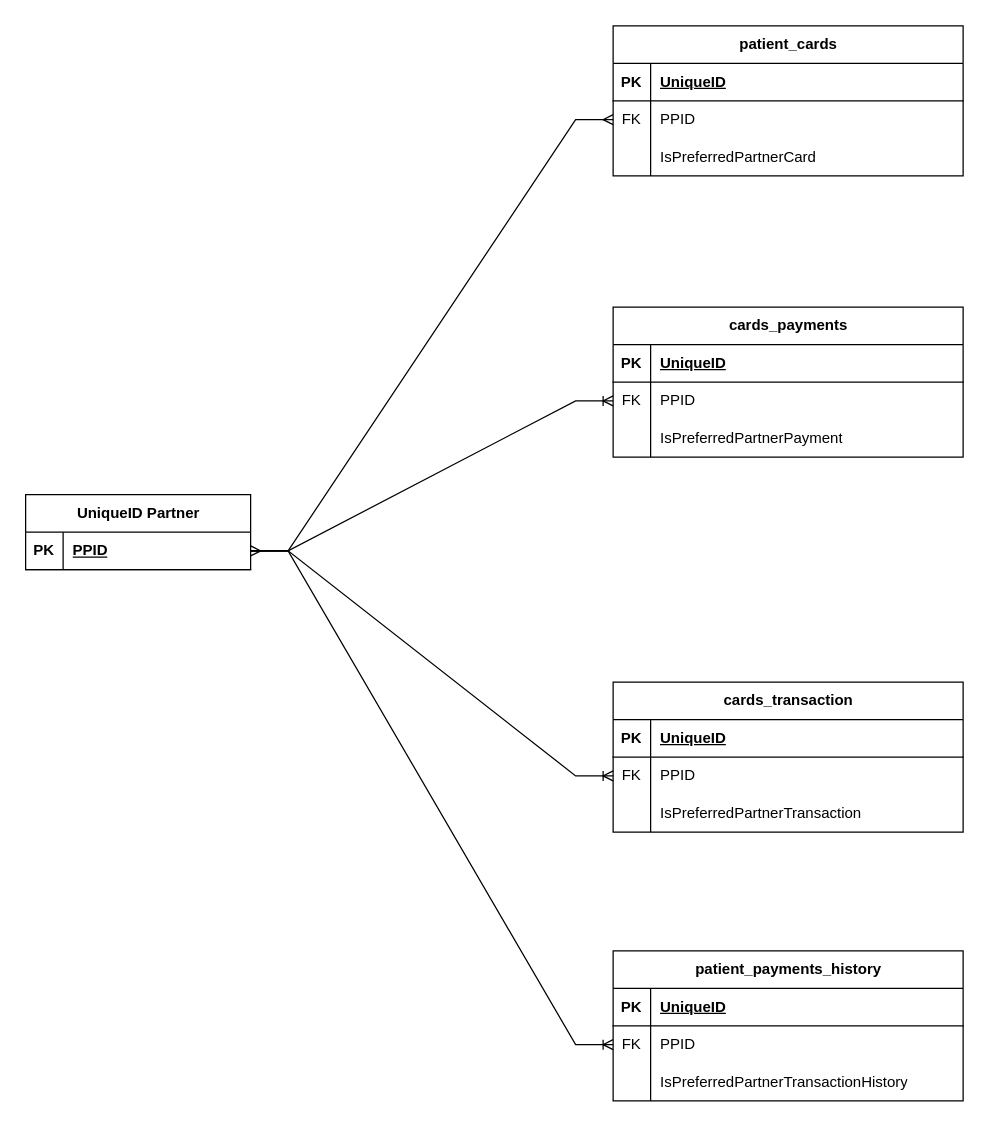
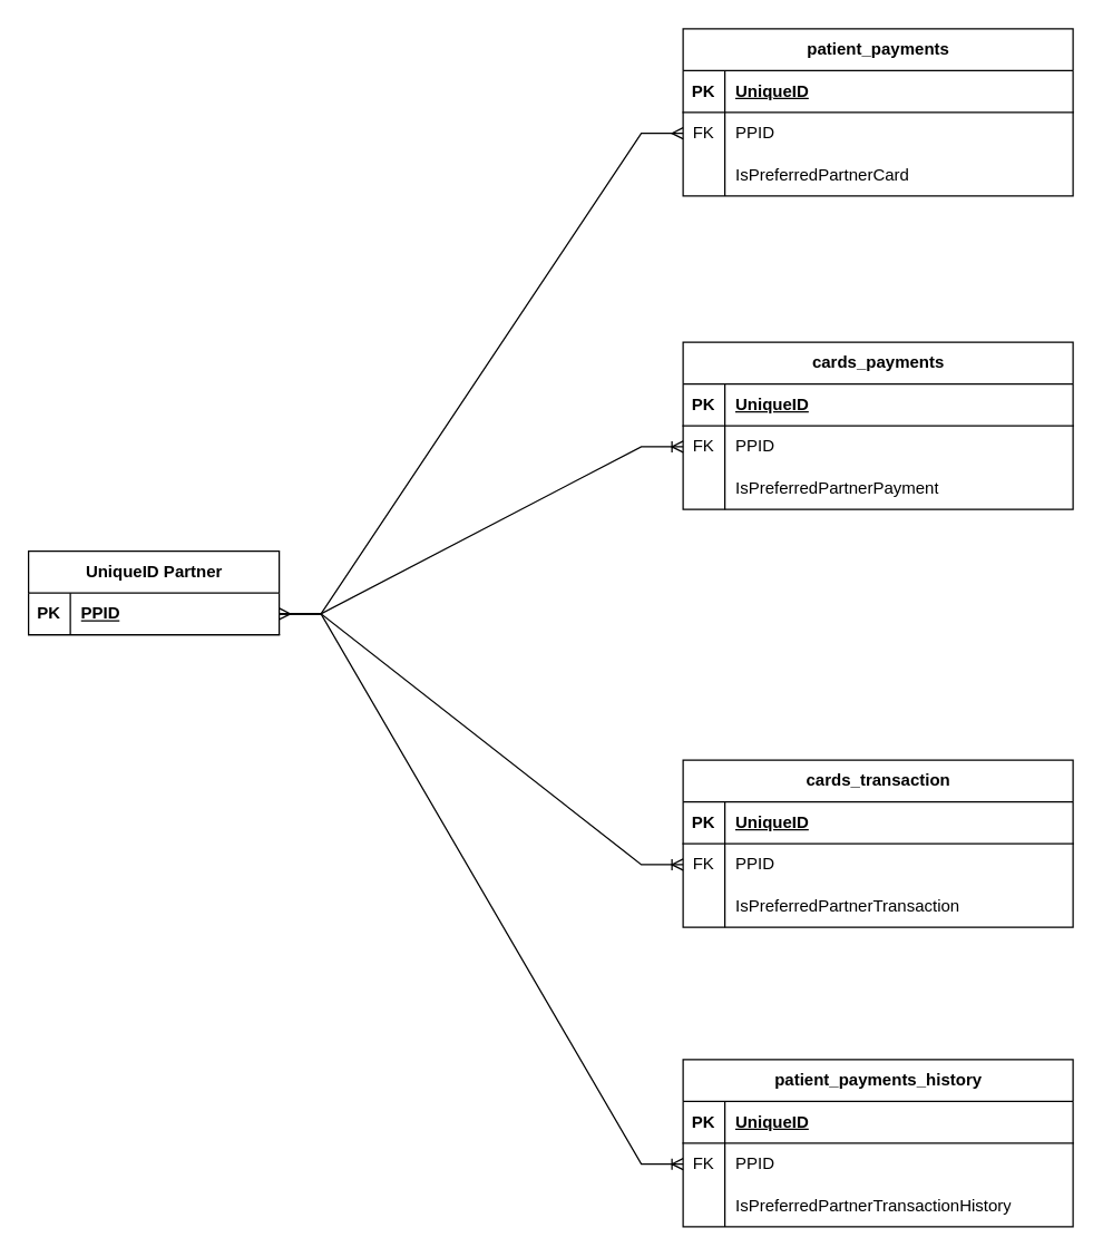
  <mxCell id="0" />
  <mxCell id="1" parent="0" />
- <mxCell id="2" value="patient_cards" style="shape=table;startSize=30;container=1;collapsible=1;childLayout=tableLayout;fixedRows=1;rowLines=0;fontStyle=1;align=center;resizeLast=1;html=1;" vertex="1" parent="1"><mxGeometry x="490" y="20" width="280" height="120" as="geometry" /></mxCell>
+ <mxCell id="2" value="patient_payments" style="shape=table;startSize=30;container=1;collapsible=1;childLayout=tableLayout;fixedRows=1;rowLines=0;fontStyle=1;align=center;resizeLast=1;html=1;" vertex="1" parent="1"><mxGeometry x="490" y="20" width="280" height="120" as="geometry" /></mxCell>
  <mxCell id="3" value="" style="shape=tableRow;horizontal=0;startSize=0;swimlaneHead=0;swimlaneBody=0;fillColor=none;collapsible=0;dropTarget=0;points=[[0,0.5],[1,0.5]];portConstraint=eastwest;top=0;left=0;right=0;bottom=1;" vertex="1" parent="2"><mxGeometry y="30" width="280" height="30" as="geometry" /></mxCell>
  <mxCell id="4" value="PK" style="shape=partialRectangle;connectable=0;fillColor=none;top=0;left=0;bottom=0;right=0;fontStyle=1;overflow=hidden;whiteSpace=wrap;html=1;" vertex="1" parent="3"><mxGeometry width="30" height="30" as="geometry"><mxRectangle width="30" height="30" as="alternateBounds" /></mxGeometry></mxCell>
  <mxCell id="5" value="UniqueID" style="shape=partialRectangle;connectable=0;fillColor=none;top=0;left=0;bottom=0;right=0;align=left;spacingLeft=6;fontStyle=5;overflow=hidden;whiteSpace=wrap;html=1;" vertex="1" parent="3"><mxGeometry x="30" width="250" height="30" as="geometry"><mxRectangle width="250" height="30" as="alternateBounds" /></mxGeometry></mxCell>
  <mxCell id="6" value="" style="shape=tableRow;horizontal=0;startSize=0;swimlaneHead=0;swimlaneBody=0;fillColor=none;collapsible=0;dropTarget=0;points=[[0,0.5],[1,0.5]];portConstraint=eastwest;top=0;left=0;right=0;bottom=0;" vertex="1" parent="2"><mxGeometry y="60" width="280" height="30" as="geometry" /></mxCell>
  <mxCell id="7" value="FK" style="shape=partialRectangle;connectable=0;fillColor=none;top=0;left=0;bottom=0;right=0;editable=1;overflow=hidden;whiteSpace=wrap;html=1;" vertex="1" parent="6"><mxGeometry width="30" height="30" as="geometry"><mxRectangle width="30" height="30" as="alternateBounds" /></mxGeometry></mxCell>
  <mxCell id="8" value="PPID" style="shape=partialRectangle;connectable=0;fillColor=none;top=0;left=0;bottom=0;right=0;align=left;spacingLeft=6;overflow=hidden;whiteSpace=wrap;html=1;" vertex="1" parent="6"><mxGeometry x="30" width="250" height="30" as="geometry"><mxRectangle width="250" height="30" as="alternateBounds" /></mxGeometry></mxCell>
  <mxCell id="9" value="" style="shape=tableRow;horizontal=0;startSize=0;swimlaneHead=0;swimlaneBody=0;fillColor=none;collapsible=0;dropTarget=0;points=[[0,0.5],[1,0.5]];portConstraint=eastwest;top=0;left=0;right=0;bottom=0;" vertex="1" parent="2"><mxGeometry y="90" width="280" height="30" as="geometry" /></mxCell>
  <mxCell id="10" value="" style="shape=partialRectangle;connectable=0;fillColor=none;top=0;left=0;bottom=0;right=0;editable=1;overflow=hidden;whiteSpace=wrap;html=1;" vertex="1" parent="9"><mxGeometry width="30" height="30" as="geometry"><mxRectangle width="30" height="30" as="alternateBounds" /></mxGeometry></mxCell>
  <mxCell id="11" value="IsPreferredPartnerCard" style="shape=partialRectangle;connectable=0;fillColor=none;top=0;left=0;bottom=0;right=0;align=left;spacingLeft=6;overflow=hidden;whiteSpace=wrap;html=1;" vertex="1" parent="9"><mxGeometry x="30" width="250" height="30" as="geometry"><mxRectangle width="250" height="30" as="alternateBounds" /></mxGeometry></mxCell>
  <mxCell id="12" value="cards_payments" style="shape=table;startSize=30;container=1;collapsible=1;childLayout=tableLayout;fixedRows=1;rowLines=0;fontStyle=1;align=center;resizeLast=1;html=1;" vertex="1" parent="1"><mxGeometry x="490" y="245" width="280" height="120" as="geometry" /></mxCell>
  <mxCell id="13" value="" style="shape=tableRow;horizontal=0;startSize=0;swimlaneHead=0;swimlaneBody=0;fillColor=none;collapsible=0;dropTarget=0;points=[[0,0.5],[1,0.5]];portConstraint=eastwest;top=0;left=0;right=0;bottom=1;" vertex="1" parent="12"><mxGeometry y="30" width="280" height="30" as="geometry" /></mxCell>
  <mxCell id="14" value="PK" style="shape=partialRectangle;connectable=0;fillColor=none;top=0;left=0;bottom=0;right=0;fontStyle=1;overflow=hidden;whiteSpace=wrap;html=1;" vertex="1" parent="13"><mxGeometry width="30" height="30" as="geometry"><mxRectangle width="30" height="30" as="alternateBounds" /></mxGeometry></mxCell>
  <mxCell id="15" value="UniqueID" style="shape=partialRectangle;connectable=0;fillColor=none;top=0;left=0;bottom=0;right=0;align=left;spacingLeft=6;fontStyle=5;overflow=hidden;whiteSpace=wrap;html=1;" vertex="1" parent="13"><mxGeometry x="30" width="250" height="30" as="geometry"><mxRectangle width="250" height="30" as="alternateBounds" /></mxGeometry></mxCell>
  <mxCell id="16" value="" style="shape=tableRow;horizontal=0;startSize=0;swimlaneHead=0;swimlaneBody=0;fillColor=none;collapsible=0;dropTarget=0;points=[[0,0.5],[1,0.5]];portConstraint=eastwest;top=0;left=0;right=0;bottom=0;" vertex="1" parent="12"><mxGeometry y="60" width="280" height="30" as="geometry" /></mxCell>
  <mxCell id="17" value="FK" style="shape=partialRectangle;connectable=0;fillColor=none;top=0;left=0;bottom=0;right=0;editable=1;overflow=hidden;whiteSpace=wrap;html=1;" vertex="1" parent="16"><mxGeometry width="30" height="30" as="geometry"><mxRectangle width="30" height="30" as="alternateBounds" /></mxGeometry></mxCell>
  <mxCell id="18" value="PPID" style="shape=partialRectangle;connectable=0;fillColor=none;top=0;left=0;bottom=0;right=0;align=left;spacingLeft=6;overflow=hidden;whiteSpace=wrap;html=1;" vertex="1" parent="16"><mxGeometry x="30" width="250" height="30" as="geometry"><mxRectangle width="250" height="30" as="alternateBounds" /></mxGeometry></mxCell>
  <mxCell id="19" value="" style="shape=tableRow;horizontal=0;startSize=0;swimlaneHead=0;swimlaneBody=0;fillColor=none;collapsible=0;dropTarget=0;points=[[0,0.5],[1,0.5]];portConstraint=eastwest;top=0;left=0;right=0;bottom=0;" vertex="1" parent="12"><mxGeometry y="90" width="280" height="30" as="geometry" /></mxCell>
  <mxCell id="20" value="" style="shape=partialRectangle;connectable=0;fillColor=none;top=0;left=0;bottom=0;right=0;editable=1;overflow=hidden;whiteSpace=wrap;html=1;" vertex="1" parent="19"><mxGeometry width="30" height="30" as="geometry"><mxRectangle width="30" height="30" as="alternateBounds" /></mxGeometry></mxCell>
  <mxCell id="21" value="IsPreferredPartnerPayment" style="shape=partialRectangle;connectable=0;fillColor=none;top=0;left=0;bottom=0;right=0;align=left;spacingLeft=6;overflow=hidden;whiteSpace=wrap;html=1;" vertex="1" parent="19"><mxGeometry x="30" width="250" height="30" as="geometry"><mxRectangle width="250" height="30" as="alternateBounds" /></mxGeometry></mxCell>
  <mxCell id="22" value="cards_transaction" style="shape=table;startSize=30;container=1;collapsible=1;childLayout=tableLayout;fixedRows=1;rowLines=0;fontStyle=1;align=center;resizeLast=1;html=1;" vertex="1" parent="1"><mxGeometry x="490" y="545" width="280" height="120" as="geometry" /></mxCell>
  <mxCell id="23" value="" style="shape=tableRow;horizontal=0;startSize=0;swimlaneHead=0;swimlaneBody=0;fillColor=none;collapsible=0;dropTarget=0;points=[[0,0.5],[1,0.5]];portConstraint=eastwest;top=0;left=0;right=0;bottom=1;" vertex="1" parent="22"><mxGeometry y="30" width="280" height="30" as="geometry" /></mxCell>
  <mxCell id="24" value="PK" style="shape=partialRectangle;connectable=0;fillColor=none;top=0;left=0;bottom=0;right=0;fontStyle=1;overflow=hidden;whiteSpace=wrap;html=1;" vertex="1" parent="23"><mxGeometry width="30" height="30" as="geometry"><mxRectangle width="30" height="30" as="alternateBounds" /></mxGeometry></mxCell>
  <mxCell id="25" value="UniqueID" style="shape=partialRectangle;connectable=0;fillColor=none;top=0;left=0;bottom=0;right=0;align=left;spacingLeft=6;fontStyle=5;overflow=hidden;whiteSpace=wrap;html=1;" vertex="1" parent="23"><mxGeometry x="30" width="250" height="30" as="geometry"><mxRectangle width="250" height="30" as="alternateBounds" /></mxGeometry></mxCell>
  <mxCell id="26" value="" style="shape=tableRow;horizontal=0;startSize=0;swimlaneHead=0;swimlaneBody=0;fillColor=none;collapsible=0;dropTarget=0;points=[[0,0.5],[1,0.5]];portConstraint=eastwest;top=0;left=0;right=0;bottom=0;" vertex="1" parent="22"><mxGeometry y="60" width="280" height="30" as="geometry" /></mxCell>
  <mxCell id="27" value="FK" style="shape=partialRectangle;connectable=0;fillColor=none;top=0;left=0;bottom=0;right=0;editable=1;overflow=hidden;whiteSpace=wrap;html=1;" vertex="1" parent="26"><mxGeometry width="30" height="30" as="geometry"><mxRectangle width="30" height="30" as="alternateBounds" /></mxGeometry></mxCell>
  <mxCell id="28" value="PPID" style="shape=partialRectangle;connectable=0;fillColor=none;top=0;left=0;bottom=0;right=0;align=left;spacingLeft=6;overflow=hidden;whiteSpace=wrap;html=1;" vertex="1" parent="26"><mxGeometry x="30" width="250" height="30" as="geometry"><mxRectangle width="250" height="30" as="alternateBounds" /></mxGeometry></mxCell>
  <mxCell id="29" value="" style="shape=tableRow;horizontal=0;startSize=0;swimlaneHead=0;swimlaneBody=0;fillColor=none;collapsible=0;dropTarget=0;points=[[0,0.5],[1,0.5]];portConstraint=eastwest;top=0;left=0;right=0;bottom=0;" vertex="1" parent="22"><mxGeometry y="90" width="280" height="30" as="geometry" /></mxCell>
  <mxCell id="30" value="" style="shape=partialRectangle;connectable=0;fillColor=none;top=0;left=0;bottom=0;right=0;editable=1;overflow=hidden;whiteSpace=wrap;html=1;" vertex="1" parent="29"><mxGeometry width="30" height="30" as="geometry"><mxRectangle width="30" height="30" as="alternateBounds" /></mxGeometry></mxCell>
  <mxCell id="31" value="IsPreferredPartnerTransaction" style="shape=partialRectangle;connectable=0;fillColor=none;top=0;left=0;bottom=0;right=0;align=left;spacingLeft=6;overflow=hidden;whiteSpace=wrap;html=1;" vertex="1" parent="29"><mxGeometry x="30" width="250" height="30" as="geometry"><mxRectangle width="250" height="30" as="alternateBounds" /></mxGeometry></mxCell>
  <mxCell id="32" value="patient_payments_history" style="shape=table;startSize=30;container=1;collapsible=1;childLayout=tableLayout;fixedRows=1;rowLines=0;fontStyle=1;align=center;resizeLast=1;html=1;" vertex="1" parent="1"><mxGeometry x="490" y="760" width="280" height="120" as="geometry" /></mxCell>
  <mxCell id="33" value="" style="shape=tableRow;horizontal=0;startSize=0;swimlaneHead=0;swimlaneBody=0;fillColor=none;collapsible=0;dropTarget=0;points=[[0,0.5],[1,0.5]];portConstraint=eastwest;top=0;left=0;right=0;bottom=1;" vertex="1" parent="32"><mxGeometry y="30" width="280" height="30" as="geometry" /></mxCell>
  <mxCell id="34" value="PK" style="shape=partialRectangle;connectable=0;fillColor=none;top=0;left=0;bottom=0;right=0;fontStyle=1;overflow=hidden;whiteSpace=wrap;html=1;" vertex="1" parent="33"><mxGeometry width="30" height="30" as="geometry"><mxRectangle width="30" height="30" as="alternateBounds" /></mxGeometry></mxCell>
  <mxCell id="35" value="UniqueID" style="shape=partialRectangle;connectable=0;fillColor=none;top=0;left=0;bottom=0;right=0;align=left;spacingLeft=6;fontStyle=5;overflow=hidden;whiteSpace=wrap;html=1;" vertex="1" parent="33"><mxGeometry x="30" width="250" height="30" as="geometry"><mxRectangle width="250" height="30" as="alternateBounds" /></mxGeometry></mxCell>
  <mxCell id="36" value="" style="shape=tableRow;horizontal=0;startSize=0;swimlaneHead=0;swimlaneBody=0;fillColor=none;collapsible=0;dropTarget=0;points=[[0,0.5],[1,0.5]];portConstraint=eastwest;top=0;left=0;right=0;bottom=0;" vertex="1" parent="32"><mxGeometry y="60" width="280" height="30" as="geometry" /></mxCell>
  <mxCell id="37" value="FK" style="shape=partialRectangle;connectable=0;fillColor=none;top=0;left=0;bottom=0;right=0;editable=1;overflow=hidden;whiteSpace=wrap;html=1;" vertex="1" parent="36"><mxGeometry width="30" height="30" as="geometry"><mxRectangle width="30" height="30" as="alternateBounds" /></mxGeometry></mxCell>
  <mxCell id="38" value="PPID" style="shape=partialRectangle;connectable=0;fillColor=none;top=0;left=0;bottom=0;right=0;align=left;spacingLeft=6;overflow=hidden;whiteSpace=wrap;html=1;" vertex="1" parent="36"><mxGeometry x="30" width="250" height="30" as="geometry"><mxRectangle width="250" height="30" as="alternateBounds" /></mxGeometry></mxCell>
  <mxCell id="39" value="" style="shape=tableRow;horizontal=0;startSize=0;swimlaneHead=0;swimlaneBody=0;fillColor=none;collapsible=0;dropTarget=0;points=[[0,0.5],[1,0.5]];portConstraint=eastwest;top=0;left=0;right=0;bottom=0;" vertex="1" parent="32"><mxGeometry y="90" width="280" height="30" as="geometry" /></mxCell>
  <mxCell id="40" value="" style="shape=partialRectangle;connectable=0;fillColor=none;top=0;left=0;bottom=0;right=0;editable=1;overflow=hidden;whiteSpace=wrap;html=1;" vertex="1" parent="39"><mxGeometry width="30" height="30" as="geometry"><mxRectangle width="30" height="30" as="alternateBounds" /></mxGeometry></mxCell>
  <mxCell id="41" value="IsPreferredPartnerTransactionHistory" style="shape=partialRectangle;connectable=0;fillColor=none;top=0;left=0;bottom=0;right=0;align=left;spacingLeft=6;overflow=hidden;whiteSpace=wrap;html=1;" vertex="1" parent="39"><mxGeometry x="30" width="250" height="30" as="geometry"><mxRectangle width="250" height="30" as="alternateBounds" /></mxGeometry></mxCell>
  <mxCell id="42" value="UniqueID Partner" style="shape=table;startSize=30;container=1;collapsible=1;childLayout=tableLayout;fixedRows=1;rowLines=0;fontStyle=1;align=center;resizeLast=1;html=1;" vertex="1" parent="1"><mxGeometry x="20" y="395" width="180" height="60" as="geometry" /></mxCell>
  <mxCell id="43" value="" style="shape=tableRow;horizontal=0;startSize=0;swimlaneHead=0;swimlaneBody=0;fillColor=none;collapsible=0;dropTarget=0;points=[[0,0.5],[1,0.5]];portConstraint=eastwest;top=0;left=0;right=0;bottom=1;" vertex="1" parent="42"><mxGeometry y="30" width="180" height="30" as="geometry" /></mxCell>
  <mxCell id="44" value="PK" style="shape=partialRectangle;connectable=0;fillColor=none;top=0;left=0;bottom=0;right=0;fontStyle=1;overflow=hidden;whiteSpace=wrap;html=1;" vertex="1" parent="43"><mxGeometry width="30" height="30" as="geometry"><mxRectangle width="30" height="30" as="alternateBounds" /></mxGeometry></mxCell>
  <mxCell id="45" value="PPID" style="shape=partialRectangle;connectable=0;fillColor=none;top=0;left=0;bottom=0;right=0;align=left;spacingLeft=6;fontStyle=5;overflow=hidden;whiteSpace=wrap;html=1;" vertex="1" parent="43"><mxGeometry x="30" width="150" height="30" as="geometry"><mxRectangle width="150" height="30" as="alternateBounds" /></mxGeometry></mxCell>
  <mxCell id="46" value="" style="edgeStyle=entityRelationEdgeStyle;fontSize=12;html=1;endArrow=ERoneToMany;rounded=0;entryX=0;entryY=0.5;entryDx=0;entryDy=0;exitX=1;exitY=0.5;exitDx=0;exitDy=0;" edge="1" parent="1" source="43" target="16"><mxGeometry width="100" height="100" relative="1" as="geometry"><mxPoint x="220" y="450" as="sourcePoint" /><mxPoint x="390" y="190" as="targetPoint" /></mxGeometry></mxCell>
  <mxCell id="47" value="" style="edgeStyle=entityRelationEdgeStyle;fontSize=12;html=1;endArrow=ERoneToMany;rounded=0;entryX=0;entryY=0.5;entryDx=0;entryDy=0;" edge="1" parent="1" target="36"><mxGeometry width="100" height="100" relative="1" as="geometry"><mxPoint x="200" y="440" as="sourcePoint" /><mxPoint x="600" y="330" as="targetPoint" /></mxGeometry></mxCell>
  <mxCell id="48" value="" style="edgeStyle=entityRelationEdgeStyle;fontSize=12;html=1;endArrow=ERoneToMany;rounded=0;entryX=0;entryY=0.5;entryDx=0;entryDy=0;exitX=1;exitY=0.5;exitDx=0;exitDy=0;" edge="1" parent="1" source="43" target="26"><mxGeometry width="100" height="100" relative="1" as="geometry"><mxPoint x="220" y="460" as="sourcePoint" /><mxPoint x="610" y="340" as="targetPoint" /></mxGeometry></mxCell>
  <mxCell id="49" value="" style="edgeStyle=entityRelationEdgeStyle;fontSize=12;html=1;endArrow=ERmany;startArrow=ERmany;rounded=0;entryX=0;entryY=0.5;entryDx=0;entryDy=0;exitX=1;exitY=0.5;exitDx=0;exitDy=0;" edge="1" parent="1" source="43" target="6"><mxGeometry width="100" height="100" relative="1" as="geometry"><mxPoint x="220" y="330" as="sourcePoint" /><mxPoint x="320" y="230" as="targetPoint" /></mxGeometry></mxCell>
